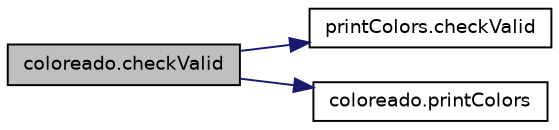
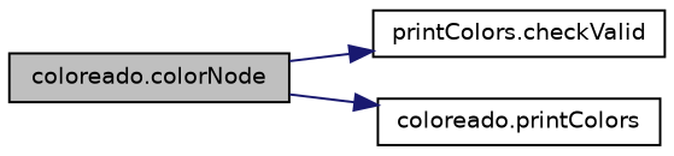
  digraph {
    rankdir=LR
    node [color=black fillcolor=white fontname=Helvetica fontsize=10 shape=record style=filled]
    edge [color=midnightblue fontname=Helvetica fontsize=10 labelfontname=Helvetica labelfontsize=10 style=solid]
-   n1 [fillcolor=grey75 fontcolor=black height=0.2 label="coloreado.checkValid" width=0.4]
+   n1 [fillcolor=grey75 fontcolor=black height=0.2 label="coloreado.colorNode" width=0.4]
    n2 [height=0.2 label="printColors.checkValid" width=0.4]
    n3 [height=0.2 label="coloreado.printColors" width=0.4]
    n1 -> n2
    n1 -> n3
  }
